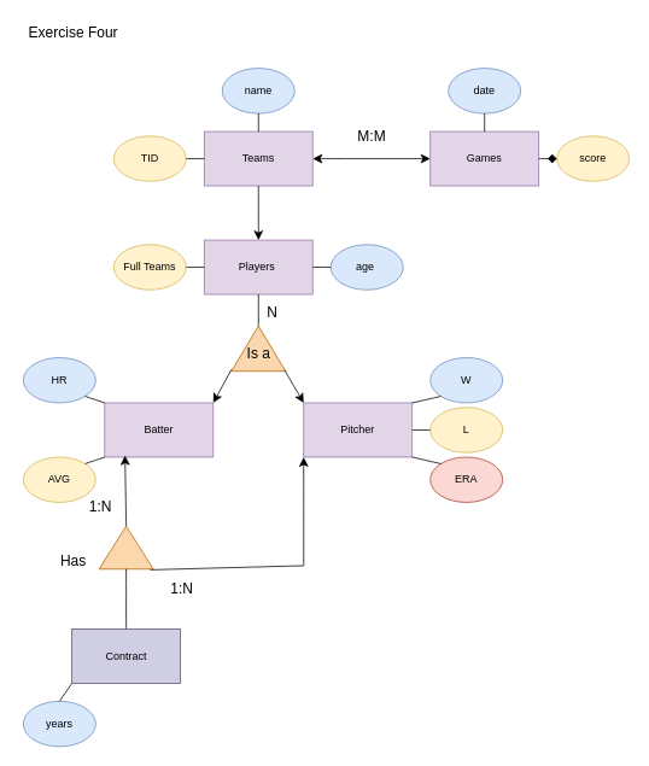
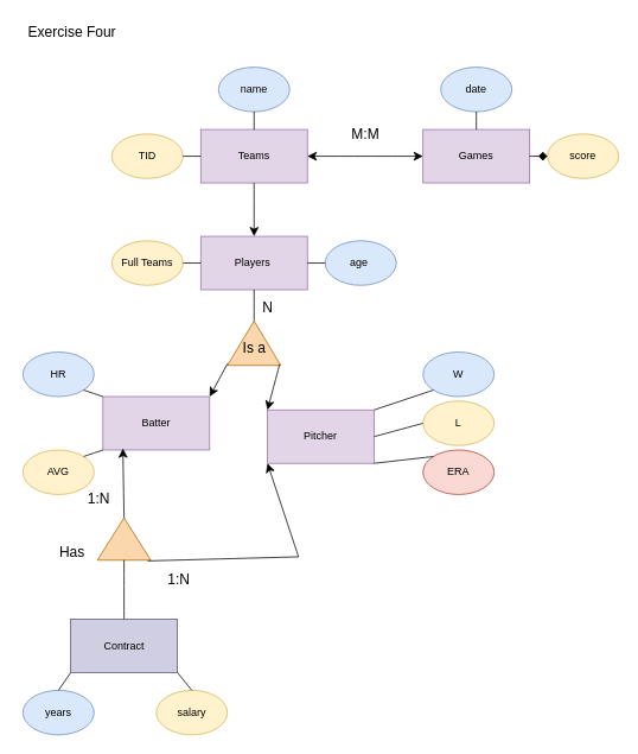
  <mxCell id="0" />
  <mxCell id="1" parent="0" />
  <mxCell id="2" value="Players&amp;nbsp;" style="rounded=0;whiteSpace=wrap;html=1;fillColor=#e1d5e7;strokeColor=#9673a6;" vertex="1" parent="1"><mxGeometry x="225" y="265" width="120" height="60" as="geometry" /></mxCell>
  <mxCell id="3" value="Exercise Four" style="text;html=1;align=center;verticalAlign=middle;resizable=0;points=[];autosize=1;strokeColor=none;fillColor=none;fontSize=16;" vertex="1" parent="1"><mxGeometry x="20" y="20" width="120" height="30" as="geometry" /></mxCell>
  <mxCell id="4" value="Batter" style="rounded=0;whiteSpace=wrap;html=1;fillColor=#e1d5e7;strokeColor=#9673a6;" vertex="1" parent="1"><mxGeometry x="115" y="445" width="120" height="60" as="geometry" /></mxCell>
- <mxCell id="5" value="Pitcher" style="rounded=0;whiteSpace=wrap;html=1;fillColor=#e1d5e7;strokeColor=#9673a6;" vertex="1" parent="1"><mxGeometry x="335" y="445" width="120" height="60" as="geometry" /></mxCell>
+ <mxCell id="5" value="Pitcher" style="rounded=0;whiteSpace=wrap;html=1;fillColor=#e1d5e7;strokeColor=#9673a6;" vertex="1" parent="1"><mxGeometry x="300" y="460" width="120" height="60" as="geometry" /></mxCell>
  <mxCell id="6" value="Full Teams" style="ellipse;whiteSpace=wrap;html=1;fillColor=#fff2cc;strokeColor=#d6b656;" vertex="1" parent="1"><mxGeometry x="125" y="270" width="80" height="50" as="geometry" /></mxCell>
  <mxCell id="7" value="age&amp;nbsp;" style="ellipse;whiteSpace=wrap;html=1;fillColor=#dae8fc;strokeColor=#6c8ebf;" vertex="1" parent="1"><mxGeometry x="365" y="270" width="80" height="50" as="geometry" /></mxCell>
  <mxCell id="8" value="" style="triangle;whiteSpace=wrap;html=1;rotation=-90;fillColor=#fad7ac;strokeColor=#b46504;" vertex="1" parent="1"><mxGeometry x="260" y="355" width="50" height="60" as="geometry" /></mxCell>
  <mxCell id="9" value="Is a" style="text;html=1;align=center;verticalAlign=middle;resizable=0;points=[];autosize=1;strokeColor=none;fillColor=none;fontSize=16;" vertex="1" parent="1"><mxGeometry x="260" y="375" width="50" height="30" as="geometry" /></mxCell>
  <mxCell id="10" value="" style="endArrow=none;html=1;rounded=0;fontSize=12;startSize=8;endSize=8;curved=1;entryX=0.5;entryY=1;entryDx=0;entryDy=0;exitX=1;exitY=0.5;exitDx=0;exitDy=0;" edge="1" parent="1" source="8" target="2"><mxGeometry width="50" height="50" relative="1" as="geometry"><mxPoint x="195" y="375" as="sourcePoint" /><mxPoint x="245" y="325" as="targetPoint" /></mxGeometry></mxCell>
  <mxCell id="11" value="N" style="text;html=1;align=center;verticalAlign=middle;resizable=0;points=[];autosize=1;strokeColor=none;fillColor=none;fontSize=16;" vertex="1" parent="1"><mxGeometry x="280" y="330" width="40" height="30" as="geometry" /></mxCell>
  <mxCell id="12" value="W" style="ellipse;whiteSpace=wrap;html=1;fillColor=#dae8fc;strokeColor=#6c8ebf;" vertex="1" parent="1"><mxGeometry x="475" y="395" width="80" height="50" as="geometry" /></mxCell>
  <mxCell id="13" value="L" style="ellipse;whiteSpace=wrap;html=1;fillColor=#fff2cc;strokeColor=#d6b656;" vertex="1" parent="1"><mxGeometry x="475" y="450" width="80" height="50" as="geometry" /></mxCell>
  <mxCell id="14" value="ERA" style="ellipse;whiteSpace=wrap;html=1;fillColor=#fad9d5;strokeColor=#ae4132;" vertex="1" parent="1"><mxGeometry x="475" y="505" width="80" height="50" as="geometry" /></mxCell>
  <mxCell id="15" value="" style="endArrow=none;html=1;rounded=0;fontSize=12;startSize=8;endSize=8;curved=1;entryX=1;entryY=0;entryDx=0;entryDy=0;exitX=0;exitY=1;exitDx=0;exitDy=0;" edge="1" parent="1" source="12" target="5"><mxGeometry width="50" height="50" relative="1" as="geometry"><mxPoint x="445" y="505" as="sourcePoint" /><mxPoint x="495" y="455" as="targetPoint" /></mxGeometry></mxCell>
  <mxCell id="16" value="" style="endArrow=none;html=1;rounded=0;fontSize=12;startSize=8;endSize=8;curved=1;entryX=1;entryY=1;entryDx=0;entryDy=0;exitX=0;exitY=0;exitDx=0;exitDy=0;" edge="1" parent="1" source="14" target="5"><mxGeometry width="50" height="50" relative="1" as="geometry"><mxPoint x="497" y="448" as="sourcePoint" /><mxPoint x="465" y="455" as="targetPoint" /></mxGeometry></mxCell>
  <mxCell id="17" value="" style="endArrow=none;html=1;rounded=0;fontSize=12;startSize=8;endSize=8;curved=1;exitX=1;exitY=0.5;exitDx=0;exitDy=0;entryX=0;entryY=0.5;entryDx=0;entryDy=0;" edge="1" parent="1" source="5" target="13"><mxGeometry width="50" height="50" relative="1" as="geometry"><mxPoint x="445" y="505" as="sourcePoint" /><mxPoint x="495" y="455" as="targetPoint" /></mxGeometry></mxCell>
  <mxCell id="18" value="HR" style="ellipse;whiteSpace=wrap;html=1;fillColor=#dae8fc;strokeColor=#6c8ebf;" vertex="1" parent="1"><mxGeometry x="25" y="395" width="80" height="50" as="geometry" /></mxCell>
  <mxCell id="19" value="AVG" style="ellipse;whiteSpace=wrap;html=1;fillColor=#fff2cc;strokeColor=#d6b656;" vertex="1" parent="1"><mxGeometry x="25" y="505" width="80" height="50" as="geometry" /></mxCell>
  <mxCell id="20" value="" style="endArrow=none;html=1;rounded=0;fontSize=12;startSize=8;endSize=8;curved=1;exitX=1;exitY=0;exitDx=0;exitDy=0;entryX=0;entryY=1;entryDx=0;entryDy=0;" edge="1" parent="1" source="19" target="4"><mxGeometry width="50" height="50" relative="1" as="geometry"><mxPoint x="155" y="505" as="sourcePoint" /><mxPoint x="205" y="455" as="targetPoint" /></mxGeometry></mxCell>
  <mxCell id="21" value="" style="endArrow=none;html=1;rounded=0;fontSize=12;startSize=8;endSize=8;curved=1;exitX=1;exitY=1;exitDx=0;exitDy=0;entryX=0;entryY=0;entryDx=0;entryDy=0;" edge="1" parent="1" source="18" target="4"><mxGeometry width="50" height="50" relative="1" as="geometry"><mxPoint x="155" y="505" as="sourcePoint" /><mxPoint x="205" y="455" as="targetPoint" /></mxGeometry></mxCell>
  <mxCell id="22" value="Teams" style="rounded=0;whiteSpace=wrap;html=1;fillColor=#e1d5e7;strokeColor=#9673a6;" vertex="1" parent="1"><mxGeometry x="225" y="145" width="120" height="60" as="geometry" /></mxCell>
  <mxCell id="23" value="" style="endArrow=classic;html=1;rounded=0;fontSize=12;startSize=8;endSize=8;curved=1;exitX=0.028;exitY=0.98;exitDx=0;exitDy=0;exitPerimeter=0;entryX=0;entryY=0;entryDx=0;entryDy=0;" edge="1" parent="1" source="8" target="5"><mxGeometry width="50" height="50" relative="1" as="geometry"><mxPoint x="265" y="415" as="sourcePoint" /><mxPoint x="245" y="465" as="targetPoint" /></mxGeometry></mxCell>
  <mxCell id="24" value="" style="endArrow=none;html=1;rounded=0;fontSize=12;startSize=8;endSize=8;curved=1;exitX=1;exitY=0.5;exitDx=0;exitDy=0;entryX=0;entryY=0.5;entryDx=0;entryDy=0;" edge="1" parent="1" source="6" target="2"><mxGeometry width="50" height="50" relative="1" as="geometry"><mxPoint x="225" y="335" as="sourcePoint" /><mxPoint x="275" y="285" as="targetPoint" /></mxGeometry></mxCell>
  <mxCell id="25" value="" style="endArrow=none;html=1;rounded=0;fontSize=12;startSize=8;endSize=8;curved=1;exitX=1;exitY=0.5;exitDx=0;exitDy=0;entryX=0;entryY=0.5;entryDx=0;entryDy=0;" edge="1" parent="1" source="2" target="7"><mxGeometry width="50" height="50" relative="1" as="geometry"><mxPoint x="225" y="335" as="sourcePoint" /><mxPoint x="275" y="285" as="targetPoint" /></mxGeometry></mxCell>
  <mxCell id="26" value="TID" style="ellipse;whiteSpace=wrap;html=1;fillColor=#fff2cc;strokeColor=#d6b656;" vertex="1" parent="1"><mxGeometry x="125" y="150" width="80" height="50" as="geometry" /></mxCell>
  <mxCell id="27" value="name" style="ellipse;whiteSpace=wrap;html=1;fillColor=#dae8fc;strokeColor=#6c8ebf;" vertex="1" parent="1"><mxGeometry x="245" y="75" width="80" height="50" as="geometry" /></mxCell>
  <mxCell id="28" value="" style="endArrow=none;html=1;rounded=0;fontSize=12;startSize=8;endSize=8;curved=1;exitX=1;exitY=0.5;exitDx=0;exitDy=0;entryX=0;entryY=0.5;entryDx=0;entryDy=0;" edge="1" parent="1" source="26" target="22"><mxGeometry width="50" height="50" relative="1" as="geometry"><mxPoint x="225" y="245" as="sourcePoint" /><mxPoint x="275" y="195" as="targetPoint" /></mxGeometry></mxCell>
  <mxCell id="29" value="" style="endArrow=classic;html=1;rounded=0;fontSize=12;startSize=8;endSize=8;curved=1;exitX=0.5;exitY=1;exitDx=0;exitDy=0;entryX=0.5;entryY=0;entryDx=0;entryDy=0;" edge="1" parent="1" source="22" target="2"><mxGeometry width="50" height="50" relative="1" as="geometry"><mxPoint x="225" y="235" as="sourcePoint" /><mxPoint x="275" y="185" as="targetPoint" /></mxGeometry></mxCell>
  <mxCell id="30" value="" style="endArrow=classic;html=1;rounded=0;fontSize=12;startSize=8;endSize=8;curved=1;entryX=1;entryY=0;entryDx=0;entryDy=0;exitX=0.04;exitY=0.003;exitDx=0;exitDy=0;exitPerimeter=0;" edge="1" parent="1" source="8" target="4"><mxGeometry width="50" height="50" relative="1" as="geometry"><mxPoint x="255" y="425" as="sourcePoint" /><mxPoint x="305" y="415" as="targetPoint" /></mxGeometry></mxCell>
  <mxCell id="31" value="" style="triangle;whiteSpace=wrap;html=1;rotation=-90;fillColor=#fad7ac;strokeColor=#b46504;" vertex="1" parent="1"><mxGeometry x="115" y="575" width="47.5" height="60" as="geometry" /></mxCell>
  <mxCell id="32" value="Contract" style="whiteSpace=wrap;html=1;fillColor=#d0cee2;strokeColor=#56517e;" vertex="1" parent="1"><mxGeometry x="78.75" y="695" width="120" height="60" as="geometry" /></mxCell>
  <mxCell id="33" style="edgeStyle=none;curved=1;rounded=0;orthogonalLoop=1;jettySize=auto;html=1;exitX=1;exitY=0.5;exitDx=0;exitDy=0;entryX=0.187;entryY=0.97;entryDx=0;entryDy=0;entryPerimeter=0;fontSize=12;startSize=8;endSize=8;" edge="1" parent="1" source="31" target="4"><mxGeometry relative="1" as="geometry" /></mxCell>
  <mxCell id="34" value="Has" style="text;html=1;align=center;verticalAlign=middle;resizable=0;points=[];autosize=1;strokeColor=none;fillColor=none;fontSize=16;" vertex="1" parent="1"><mxGeometry x="55" y="605" width="50" height="30" as="geometry" /></mxCell>
  <mxCell id="35" value="" style="endArrow=none;html=1;rounded=0;fontSize=12;startSize=8;endSize=8;curved=1;exitX=-0.018;exitY=0.944;exitDx=0;exitDy=0;exitPerimeter=0;" edge="1" parent="1" source="31"><mxGeometry width="50" height="50" relative="1" as="geometry"><mxPoint x="425" y="525" as="sourcePoint" /><mxPoint x="335" y="625" as="targetPoint" /></mxGeometry></mxCell>
  <mxCell id="36" value="" style="endArrow=classic;html=1;rounded=0;fontSize=12;startSize=8;endSize=8;curved=1;entryX=0;entryY=1;entryDx=0;entryDy=0;" edge="1" parent="1" target="5"><mxGeometry width="50" height="50" relative="1" as="geometry"><mxPoint x="335" y="625" as="sourcePoint" /><mxPoint x="475" y="475" as="targetPoint" /></mxGeometry></mxCell>
  <mxCell id="37" value="1:N" style="text;html=1;align=center;verticalAlign=middle;resizable=0;points=[];autosize=1;strokeColor=none;fillColor=none;fontSize=16;" vertex="1" parent="1"><mxGeometry x="85" y="545" width="50" height="30" as="geometry" /></mxCell>
  <mxCell id="38" value="1:N" style="text;html=1;align=center;verticalAlign=middle;resizable=0;points=[];autosize=1;strokeColor=none;fillColor=none;fontSize=16;" vertex="1" parent="1"><mxGeometry x="175" y="635" width="50" height="30" as="geometry" /></mxCell>
  <mxCell id="39" value="" style="endArrow=none;html=1;rounded=0;fontSize=12;startSize=8;endSize=8;curved=1;exitX=0.5;exitY=0;exitDx=0;exitDy=0;entryX=0;entryY=0.5;entryDx=0;entryDy=0;" edge="1" parent="1" source="32" target="31"><mxGeometry width="50" height="50" relative="1" as="geometry"><mxPoint x="425" y="655" as="sourcePoint" /><mxPoint x="139" y="635" as="targetPoint" /></mxGeometry></mxCell>
  <mxCell id="40" value="Games" style="whiteSpace=wrap;html=1;fillColor=#e1d5e7;strokeColor=#9673a6;" vertex="1" parent="1"><mxGeometry x="475" y="145" width="120" height="60" as="geometry" /></mxCell>
  <mxCell id="41" value="years" style="ellipse;whiteSpace=wrap;html=1;fillColor=#dae8fc;strokeColor=#6c8ebf;" vertex="1" parent="1"><mxGeometry x="25" y="775" width="80" height="50" as="geometry" /></mxCell>
+ <mxCell id="42" value="salary" style="ellipse;whiteSpace=wrap;html=1;fillColor=#fff2cc;strokeColor=#d6b656;" vertex="1" parent="1"><mxGeometry x="175" y="775" width="80" height="50" as="geometry" /></mxCell>
  <mxCell id="43" value="" style="endArrow=none;html=1;rounded=0;fontSize=12;startSize=8;endSize=8;curved=1;exitX=0;exitY=1;exitDx=0;exitDy=0;entryX=0.5;entryY=0;entryDx=0;entryDy=0;" edge="1" parent="1" source="32" target="41"><mxGeometry width="50" height="50" relative="1" as="geometry"><mxPoint x="155" y="655" as="sourcePoint" /><mxPoint x="205" y="605" as="targetPoint" /></mxGeometry></mxCell>
+ <mxCell id="44" value="" style="endArrow=none;html=1;rounded=0;fontSize=12;startSize=8;endSize=8;curved=1;exitX=1;exitY=1;exitDx=0;exitDy=0;entryX=0.5;entryY=0;entryDx=0;entryDy=0;" edge="1" parent="1" source="32" target="42"><mxGeometry width="50" height="50" relative="1" as="geometry"><mxPoint x="155" y="655" as="sourcePoint" /><mxPoint x="205" y="605" as="targetPoint" /></mxGeometry></mxCell>
  <mxCell id="45" value="" style="endArrow=none;html=1;rounded=0;fontSize=12;startSize=8;endSize=8;curved=1;exitX=0.5;exitY=1;exitDx=0;exitDy=0;entryX=0.5;entryY=0;entryDx=0;entryDy=0;" edge="1" parent="1" source="27" target="22"><mxGeometry width="50" height="50" relative="1" as="geometry"><mxPoint x="305" y="245" as="sourcePoint" /><mxPoint x="355" y="195" as="targetPoint" /></mxGeometry></mxCell>
  <mxCell id="46" value="" style="endArrow=classic;startArrow=classic;html=1;rounded=0;fontSize=12;startSize=8;endSize=8;curved=1;entryX=0;entryY=0.5;entryDx=0;entryDy=0;exitX=1;exitY=0.5;exitDx=0;exitDy=0;" edge="1" parent="1" source="22" target="40"><mxGeometry width="50" height="50" relative="1" as="geometry"><mxPoint x="305" y="245" as="sourcePoint" /><mxPoint x="355" y="195" as="targetPoint" /></mxGeometry></mxCell>
  <mxCell id="47" value="M:M" style="text;html=1;align=center;verticalAlign=middle;resizable=0;points=[];autosize=1;strokeColor=none;fillColor=none;fontSize=16;" vertex="1" parent="1"><mxGeometry x="385" y="135" width="50" height="30" as="geometry" /></mxCell>
  <mxCell id="48" value="date" style="ellipse;whiteSpace=wrap;html=1;fillColor=#dae8fc;strokeColor=#6c8ebf;" vertex="1" parent="1"><mxGeometry x="495" y="75" width="80" height="50" as="geometry" /></mxCell>
  <mxCell id="49" value="score" style="ellipse;whiteSpace=wrap;html=1;fillColor=#fff2cc;strokeColor=#d6b656;" vertex="1" parent="1"><mxGeometry x="615" y="150" width="80" height="50" as="geometry" /></mxCell>
  <mxCell id="50" value="" style="endArrow=none;html=1;rounded=0;fontSize=12;startSize=8;endSize=8;curved=1;exitX=0.5;exitY=1;exitDx=0;exitDy=0;entryX=0.5;entryY=0;entryDx=0;entryDy=0;" edge="1" parent="1" source="48" target="40"><mxGeometry width="50" height="50" relative="1" as="geometry"><mxPoint x="615" y="255" as="sourcePoint" /><mxPoint x="665" y="205" as="targetPoint" /></mxGeometry></mxCell>
  <mxCell id="51" value="" style="endArrow=diamond;html=1;rounded=0;fontSize=12;startSize=8;endSize=8;curved=1;exitX=1;exitY=0.5;exitDx=0;exitDy=0;entryX=0;entryY=0.5;entryDx=0;entryDy=0;" edge="1" parent="1" source="40" target="49"><mxGeometry width="50" height="50" relative="1" as="geometry"><mxPoint x="615" y="255" as="sourcePoint" /><mxPoint x="665" y="205" as="targetPoint" /></mxGeometry></mxCell>
